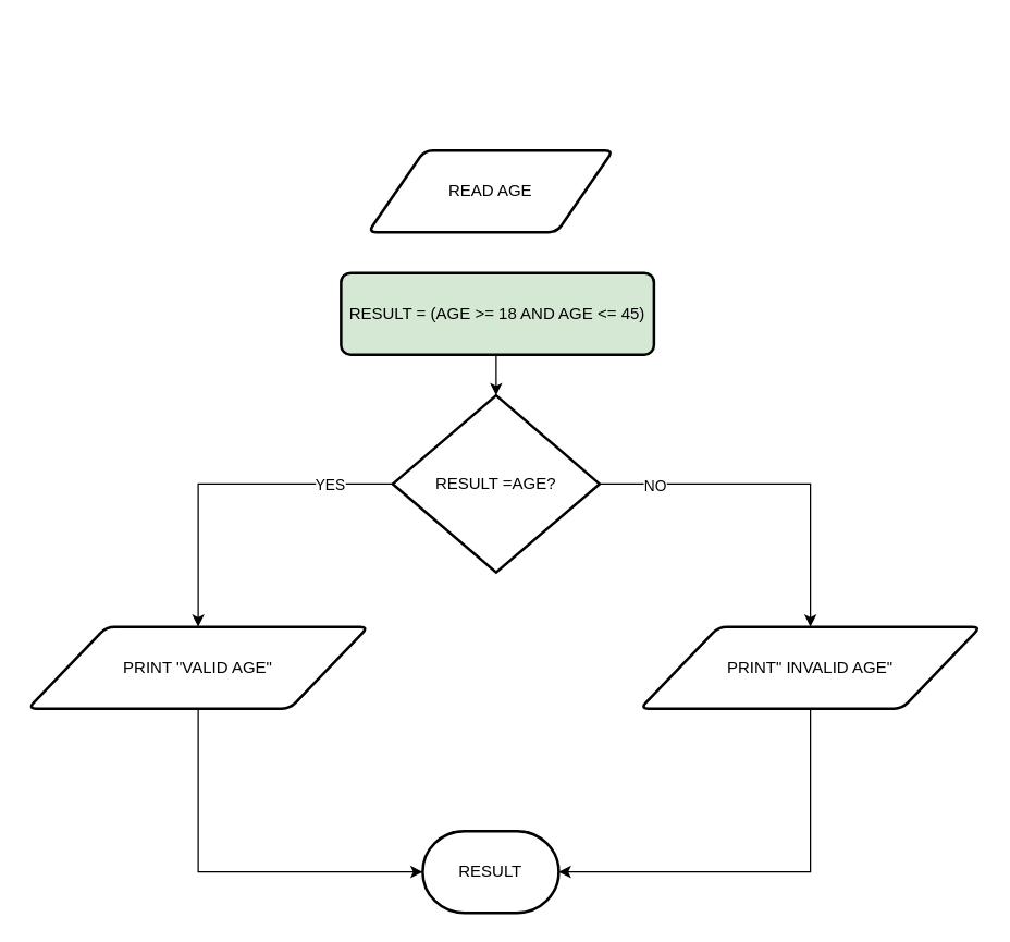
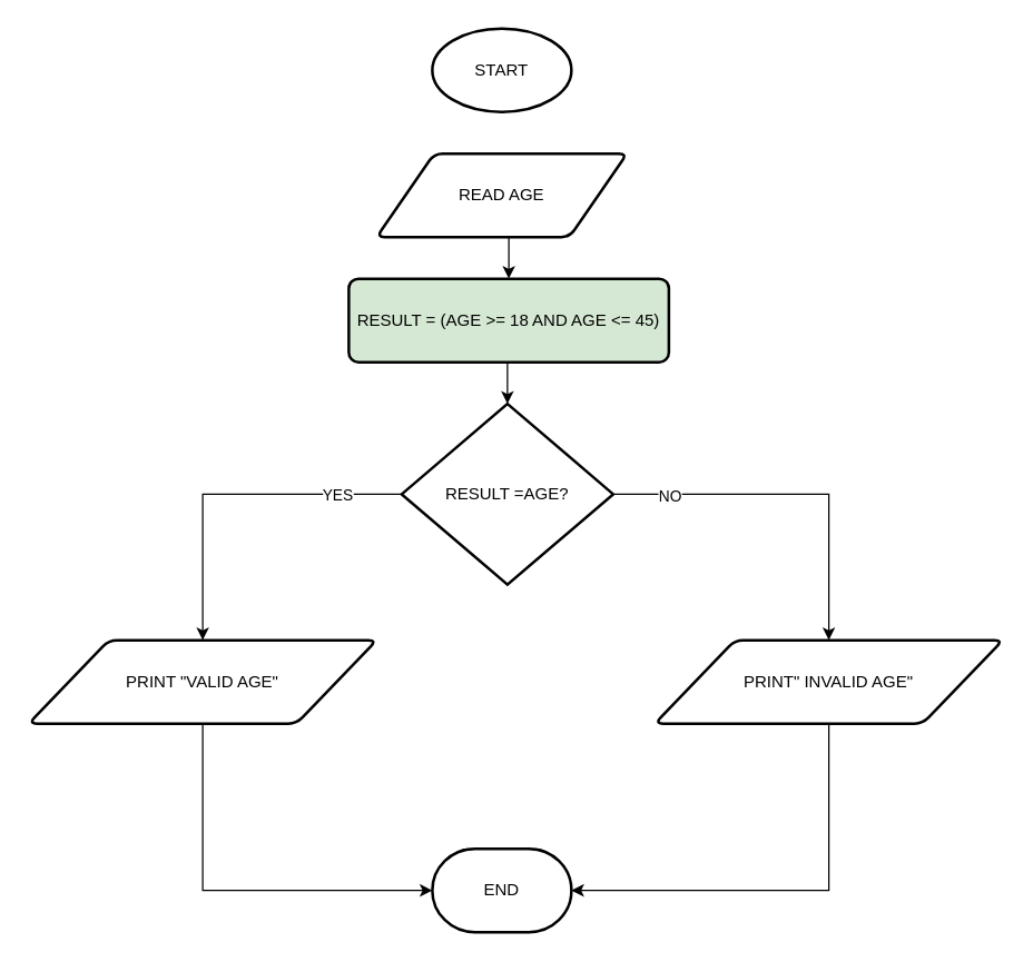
  <mxCell id="0" />
  <mxCell id="1" parent="0" />
+ <mxCell id="2" value="START" style="strokeWidth=2;html=1;shape=mxgraph.flowchart.start_1;whiteSpace=wrap;" vertex="1" parent="1"><mxGeometry x="310" y="20" width="100" height="60" as="geometry" /></mxCell>
+ <mxCell id="3" style="edgeStyle=orthogonalEdgeStyle;rounded=0;orthogonalLoop=1;jettySize=auto;html=1;exitX=0.5;exitY=1;exitDx=0;exitDy=0;entryX=0.5;entryY=0;entryDx=0;entryDy=0;" edge="1" parent="1" source="4" target="12"><mxGeometry relative="1" as="geometry" /></mxCell>
  <mxCell id="4" value="READ AGE" style="shape=parallelogram;html=1;strokeWidth=2;perimeter=parallelogramPerimeter;whiteSpace=wrap;rounded=1;arcSize=12;size=0.23;" vertex="1" parent="1"><mxGeometry x="270" y="110" width="180" height="60" as="geometry" /></mxCell>
  <mxCell id="5" style="edgeStyle=orthogonalEdgeStyle;rounded=0;orthogonalLoop=1;jettySize=auto;html=1;exitX=0;exitY=0.5;exitDx=0;exitDy=0;exitPerimeter=0;entryX=0.5;entryY=0;entryDx=0;entryDy=0;" edge="1" parent="1" source="9" target="10"><mxGeometry relative="1" as="geometry" /></mxCell>
  <mxCell id="6" value="YES" style="edgeLabel;html=1;align=center;verticalAlign=middle;resizable=0;points=[];" vertex="1" connectable="0" parent="5"><mxGeometry x="-0.62" relative="1" as="geometry"><mxPoint as="offset" /></mxGeometry></mxCell>
  <mxCell id="7" style="edgeStyle=orthogonalEdgeStyle;rounded=0;orthogonalLoop=1;jettySize=auto;html=1;exitX=1;exitY=0.5;exitDx=0;exitDy=0;exitPerimeter=0;entryX=0.5;entryY=0;entryDx=0;entryDy=0;" edge="1" parent="1" source="9" target="11"><mxGeometry relative="1" as="geometry" /></mxCell>
  <mxCell id="8" value="NO" style="edgeLabel;html=1;align=center;verticalAlign=middle;resizable=0;points=[];" vertex="1" connectable="0" parent="7"><mxGeometry x="-0.691" y="-1" relative="1" as="geometry"><mxPoint as="offset" /></mxGeometry></mxCell>
  <mxCell id="9" value="RESULT =AGE?" style="strokeWidth=2;html=1;shape=mxgraph.flowchart.decision;whiteSpace=wrap;" vertex="1" parent="1"><mxGeometry x="288" y="290" width="152" height="130" as="geometry" /></mxCell>
  <mxCell id="10" value="PRINT &quot;VALID AGE&quot;" style="shape=parallelogram;html=1;strokeWidth=2;perimeter=parallelogramPerimeter;whiteSpace=wrap;rounded=1;arcSize=12;size=0.23;" vertex="1" parent="1"><mxGeometry x="20" y="460" width="250" height="60" as="geometry" /></mxCell>
  <mxCell id="11" value="PRINT&quot; INVALID AGE&quot;" style="shape=parallelogram;html=1;strokeWidth=2;perimeter=parallelogramPerimeter;whiteSpace=wrap;rounded=1;arcSize=12;size=0.23;" vertex="1" parent="1"><mxGeometry x="470" y="460" width="250" height="60" as="geometry" /></mxCell>
  <mxCell id="12" value="RESULT = (AGE &amp;gt;= 18 AND AGE &amp;lt;= 45)" style="rounded=1;whiteSpace=wrap;html=1;absoluteArcSize=1;arcSize=14;strokeWidth=2;fillColor=#d5e8d4;" vertex="1" parent="1"><mxGeometry x="250" y="200" width="230" height="60" as="geometry" /></mxCell>
  <mxCell id="13" style="edgeStyle=orthogonalEdgeStyle;rounded=0;orthogonalLoop=1;jettySize=auto;html=1;exitX=0.5;exitY=1;exitDx=0;exitDy=0;entryX=0.5;entryY=0;entryDx=0;entryDy=0;entryPerimeter=0;" edge="1" parent="1" source="12" target="9"><mxGeometry relative="1" as="geometry" /></mxCell>
- <mxCell id="14" value="RESULT" style="strokeWidth=2;html=1;shape=mxgraph.flowchart.terminator;whiteSpace=wrap;" vertex="1" parent="1"><mxGeometry x="310" y="610" width="100" height="60" as="geometry" /></mxCell>
+ <mxCell id="14" value="END" style="strokeWidth=2;html=1;shape=mxgraph.flowchart.terminator;whiteSpace=wrap;" vertex="1" parent="1"><mxGeometry x="310" y="610" width="100" height="60" as="geometry" /></mxCell>
  <mxCell id="15" style="edgeStyle=orthogonalEdgeStyle;rounded=0;orthogonalLoop=1;jettySize=auto;html=1;exitX=0.5;exitY=1;exitDx=0;exitDy=0;entryX=1;entryY=0.5;entryDx=0;entryDy=0;entryPerimeter=0;" edge="1" parent="1" source="11" target="14"><mxGeometry relative="1" as="geometry" /></mxCell>
  <mxCell id="16" style="edgeStyle=orthogonalEdgeStyle;rounded=0;orthogonalLoop=1;jettySize=auto;html=1;exitX=0.5;exitY=1;exitDx=0;exitDy=0;entryX=0;entryY=0.5;entryDx=0;entryDy=0;entryPerimeter=0;" edge="1" parent="1" source="10" target="14"><mxGeometry relative="1" as="geometry" /></mxCell>
